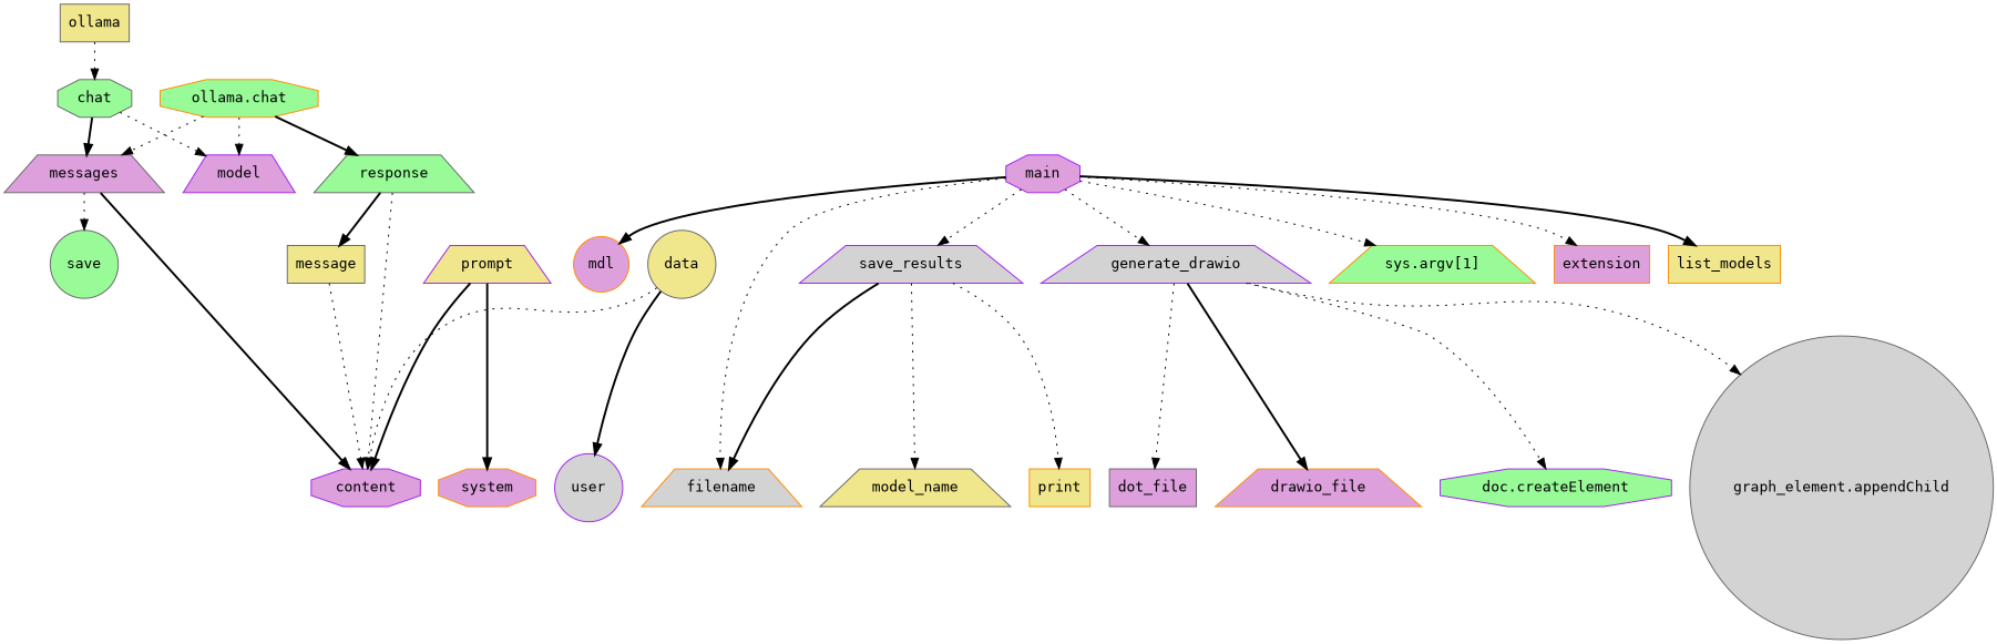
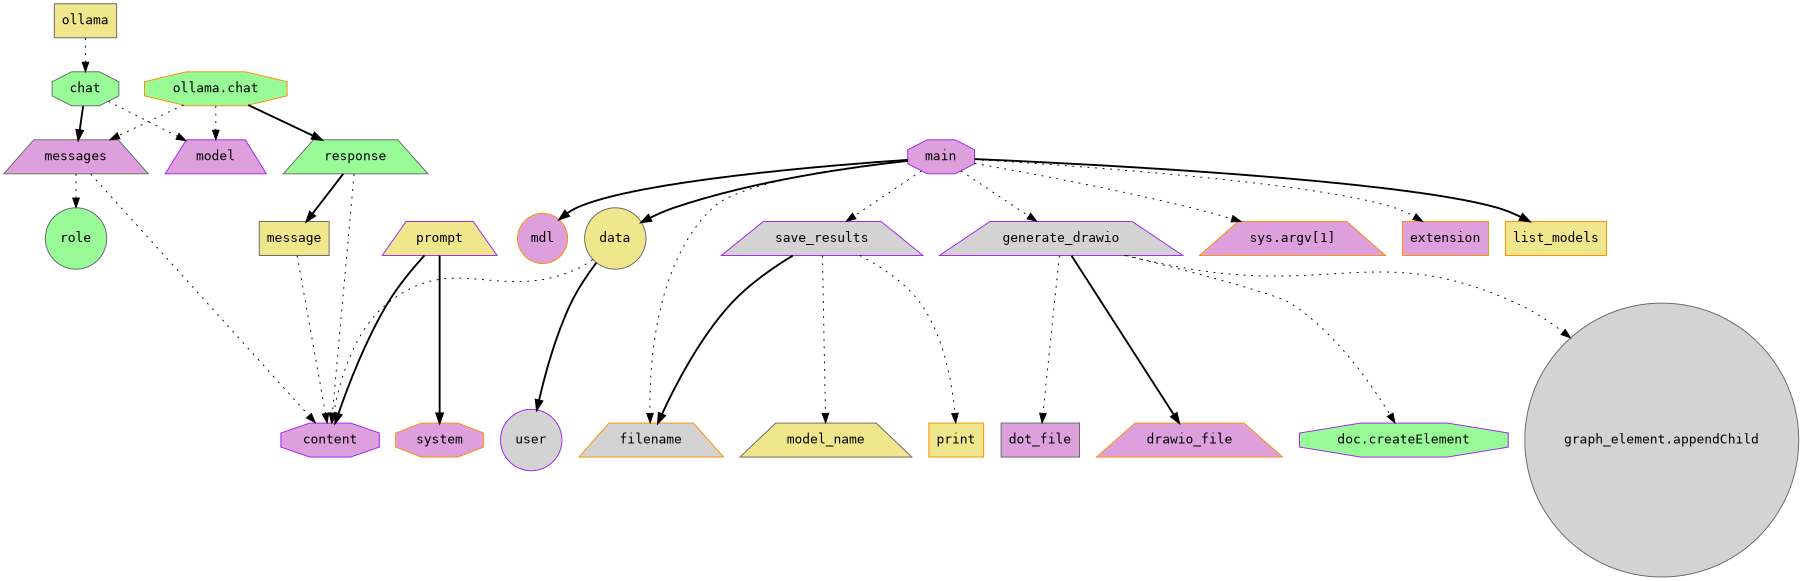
  digraph {
    fontname="DejaVu Sans Mono"
    node [color=gray40 fillcolor=plum fontname="DejaVu Sans Mono" shape=trapezium style=filled]
    edge [fontname="DejaVu Sans Mono" style=dotted]
    "ollama.chat" [color=darkorange fillcolor=palegreen shape=octagon]
    model [color=purple]
    messages
    response [fillcolor=palegreen]
-   role [fillcolor=palegreen shape=circle label=save]
+   role [fillcolor=palegreen shape=circle]
    content [color=purple shape=octagon]
    message [fillcolor=khaki shape=box]
    save_results [color=purple fillcolor=lightgrey]
    print [color=darkorange fillcolor=khaki shape=box]
    filename [color=darkorange fillcolor=lightgrey]
    model_name [fillcolor=khaki]
    generate_drawio [color=purple fillcolor=lightgrey]
    "doc.createElement" [color=purple fillcolor=palegreen shape=octagon]
    "graph_element.appendChild" [fillcolor=lightgrey shape=circle]
    dot_file [shape=box]
    drawio_file [color=darkorange]
    main [color=purple shape=octagon]
    data [fillcolor=khaki shape=circle]
-   "sys.argv[1]" [color=darkorange fillcolor=palegreen]
+   "sys.argv[1]" [color=darkorange]
    extension [color=darkorange shape=box]
    list_models [color=darkorange fillcolor=khaki shape=box]
    mdl [color=darkorange shape=circle]
    user [color=purple fillcolor=lightgrey shape=circle]
    ollama [fillcolor=khaki shape=box]
    chat [fillcolor=palegreen shape=octagon]
    prompt [color=purple fillcolor=khaki]
    system [color=darkorange shape=octagon]
    "ollama.chat" -> model
    "ollama.chat" -> messages
    "ollama.chat" -> response [style=bold]
    messages -> role
-   messages -> content [style=bold]
+   messages -> content
    response -> content
    response -> message [style=bold]
    message -> content
    save_results -> print
    save_results -> filename [style=bold]
    save_results -> model_name
    generate_drawio -> "doc.createElement"
    generate_drawio -> "graph_element.appendChild"
    generate_drawio -> dot_file
    generate_drawio -> drawio_file [style=bold]
    main -> save_results
    main -> filename
    main -> generate_drawio
+   main -> data [style=bold]
    main -> "sys.argv[1]"
    main -> extension
    main -> list_models [style=bold]
    main -> mdl [style=bold]
    data -> content
    data -> user [style=bold]
    ollama -> chat
    chat -> model
    chat -> messages [style=bold]
    prompt -> content [style=bold]
    prompt -> system [style=bold]
  }
